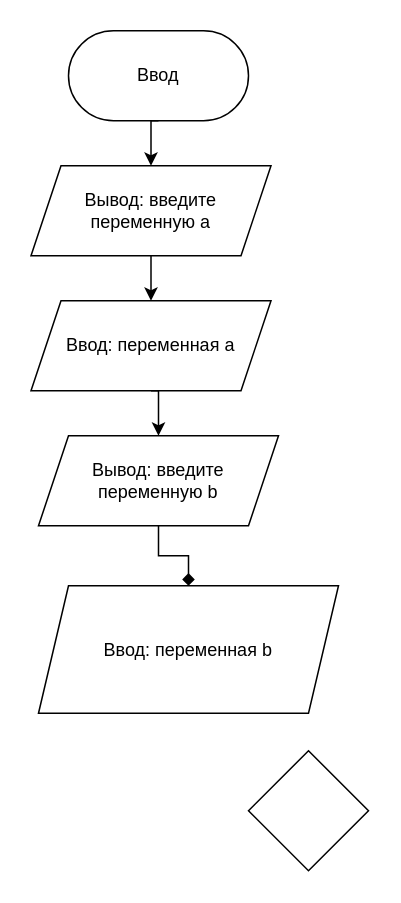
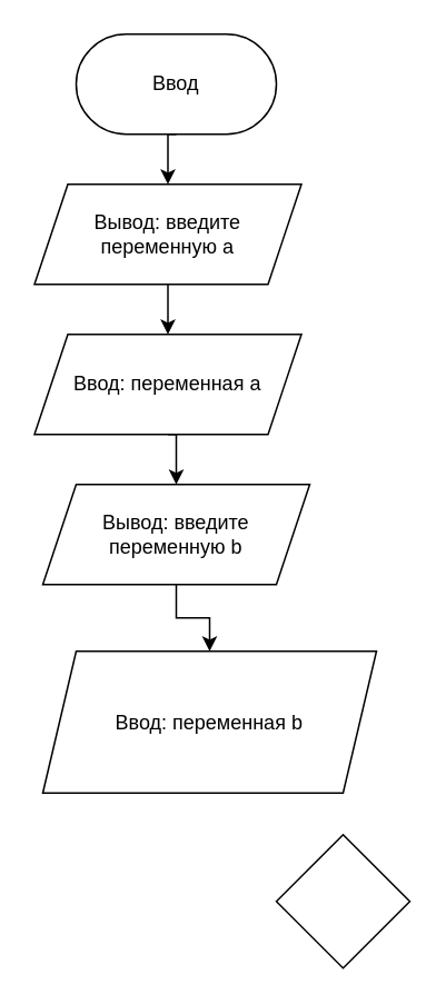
  <mxCell id="0" />
  <mxCell id="1" parent="0" />
  <mxCell id="2" style="edgeStyle=orthogonalEdgeStyle;rounded=0;orthogonalLoop=1;jettySize=auto;html=1;exitX=0.5;exitY=1;exitDx=0;exitDy=0;entryX=0.5;entryY=0;entryDx=0;entryDy=0;" edge="1" parent="1" source="3" target="5"><mxGeometry relative="1" as="geometry" /></mxCell>
  <mxCell id="3" value="Ввод" style="rounded=1;whiteSpace=wrap;html=1;arcSize=50;" vertex="1" parent="1"><mxGeometry x="45" y="20" width="120" height="60" as="geometry" /></mxCell>
  <mxCell id="4" style="edgeStyle=orthogonalEdgeStyle;rounded=0;orthogonalLoop=1;jettySize=auto;html=1;exitX=0.5;exitY=1;exitDx=0;exitDy=0;entryX=0.5;entryY=0;entryDx=0;entryDy=0;" edge="1" parent="1" source="5" target="7"><mxGeometry relative="1" as="geometry" /></mxCell>
  <mxCell id="5" value="Вывод: введите переменную а" style="shape=parallelogram;perimeter=parallelogramPerimeter;whiteSpace=wrap;html=1;fixedSize=1;" vertex="1" parent="1"><mxGeometry x="20" y="110" width="160" height="60" as="geometry" /></mxCell>
  <mxCell id="6" style="edgeStyle=orthogonalEdgeStyle;rounded=0;orthogonalLoop=1;jettySize=auto;html=1;exitX=0.5;exitY=1;exitDx=0;exitDy=0;entryX=0.5;entryY=0;entryDx=0;entryDy=0;" edge="1" parent="1" source="7" target="9"><mxGeometry relative="1" as="geometry" /></mxCell>
  <mxCell id="7" value="Ввод: переменная a" style="shape=parallelogram;perimeter=parallelogramPerimeter;whiteSpace=wrap;html=1;fixedSize=1;" vertex="1" parent="1"><mxGeometry x="20" y="200" width="160" height="60" as="geometry" /></mxCell>
- <mxCell id="8" style="edgeStyle=orthogonalEdgeStyle;rounded=0;orthogonalLoop=1;jettySize=auto;html=1;exitX=0.5;exitY=1;exitDx=0;exitDy=0;entryX=0.5;entryY=0;entryDx=0;entryDy=0;endArrow=diamond;" edge="1" parent="1" source="9" target="10"><mxGeometry relative="1" as="geometry" /></mxCell>
+ <mxCell id="8" style="edgeStyle=orthogonalEdgeStyle;rounded=0;orthogonalLoop=1;jettySize=auto;html=1;exitX=0.5;exitY=1;exitDx=0;exitDy=0;entryX=0.5;entryY=0;entryDx=0;entryDy=0;" edge="1" parent="1" source="9" target="10"><mxGeometry relative="1" as="geometry" /></mxCell>
  <mxCell id="9" value="Вывод: введите переменную b" style="shape=parallelogram;perimeter=parallelogramPerimeter;whiteSpace=wrap;html=1;fixedSize=1;" vertex="1" parent="1"><mxGeometry x="25" y="290" width="160" height="60" as="geometry" /></mxCell>
  <mxCell id="10" value="Ввод: переменная b" style="shape=parallelogram;perimeter=parallelogramPerimeter;whiteSpace=wrap;html=1;fixedSize=1;" vertex="1" parent="1"><mxGeometry x="25" y="390" width="200" height="85" as="geometry" /></mxCell>
  <mxCell id="11" value="" style="rhombus;whiteSpace=wrap;html=1;" vertex="1" parent="1"><mxGeometry x="165" y="500" width="80" height="80" as="geometry" /></mxCell>
